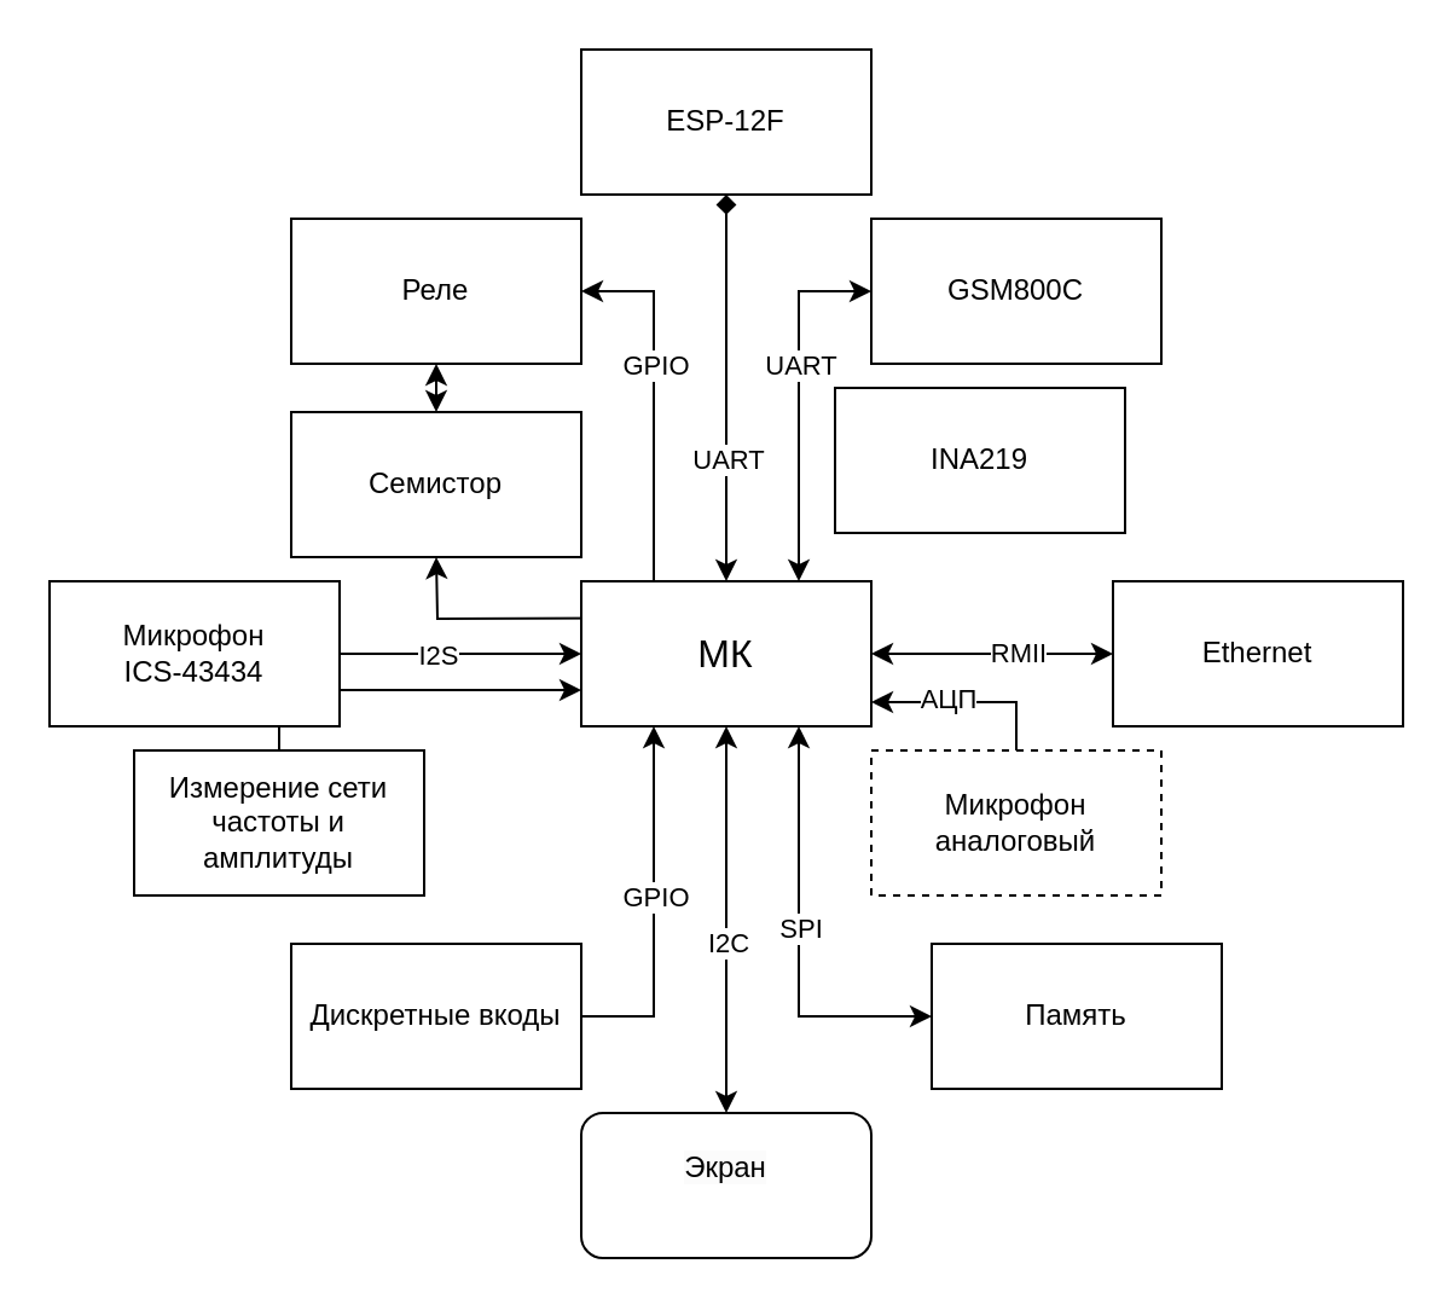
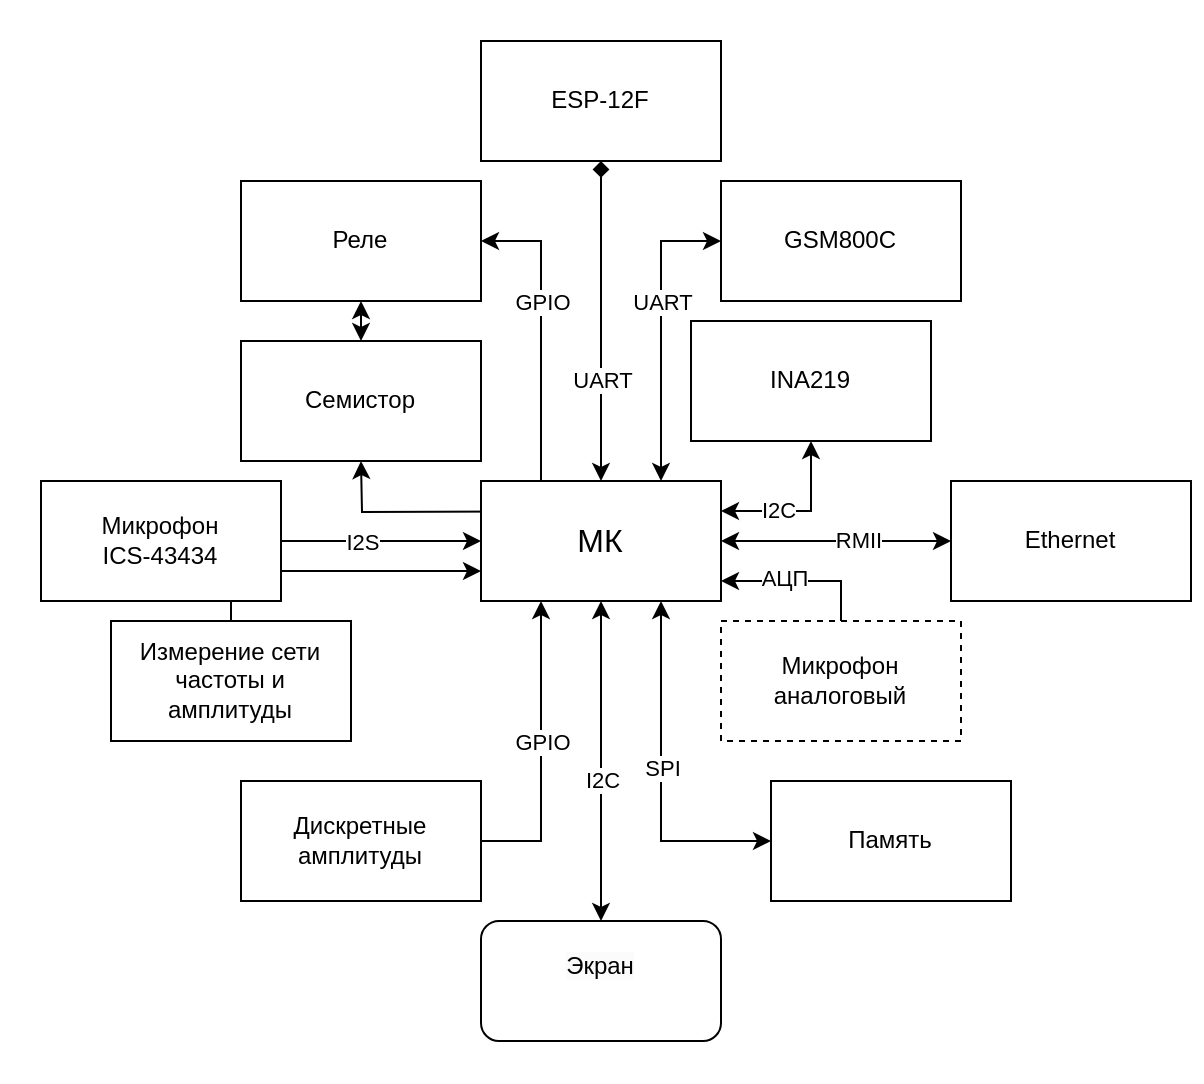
  <mxCell id="0" />
  <mxCell id="1" parent="0" />
  <mxCell id="2" style="edgeStyle=orthogonalEdgeStyle;rounded=0;orthogonalLoop=1;jettySize=auto;html=1;exitX=0.75;exitY=0;exitDx=0;exitDy=0;startArrow=classic;startFill=1;" parent="1" source="13" edge="1"><mxGeometry relative="1" as="geometry"><mxPoint x="360" y="120" as="targetPoint" /><Array as="points"><mxPoint x="330" y="120" /></Array></mxGeometry></mxCell>
  <mxCell id="3" value="UART" style="edgeLabel;html=1;align=center;verticalAlign=middle;resizable=0;points=[];" parent="2" vertex="1" connectable="0"><mxGeometry x="0.196" relative="1" as="geometry"><mxPoint as="offset" /></mxGeometry></mxCell>
  <mxCell id="4" style="edgeStyle=orthogonalEdgeStyle;rounded=0;orthogonalLoop=1;jettySize=auto;html=1;exitX=0.5;exitY=0;exitDx=0;exitDy=0;entryX=0.5;entryY=1;entryDx=0;entryDy=0;startArrow=classic;startFill=1;endArrow=diamond;" parent="1" source="13" target="21" edge="1"><mxGeometry relative="1" as="geometry"><mxPoint x="300.286" y="90" as="targetPoint" /></mxGeometry></mxCell>
  <mxCell id="5" value="UART" style="edgeLabel;html=1;align=center;verticalAlign=middle;resizable=0;points=[];" parent="4" vertex="1" connectable="0"><mxGeometry x="-0.364" relative="1" as="geometry"><mxPoint as="offset" /></mxGeometry></mxCell>
  <mxCell id="6" style="edgeStyle=orthogonalEdgeStyle;rounded=0;orthogonalLoop=1;jettySize=auto;html=1;exitX=0;exitY=0.25;exitDx=0;exitDy=0;" parent="1" edge="1"><mxGeometry relative="1" as="geometry"><mxPoint x="180" y="230" as="targetPoint" /><mxPoint x="320" y="255" as="sourcePoint" /></mxGeometry></mxCell>
  <mxCell id="7" style="edgeStyle=orthogonalEdgeStyle;rounded=0;orthogonalLoop=1;jettySize=auto;html=1;exitX=0;exitY=0.75;exitDx=0;exitDy=0;startArrow=classic;startFill=1;endArrow=none;" parent="1" source="13" target="26" edge="1"><mxGeometry relative="1" as="geometry"><mxPoint x="180" y="310" as="targetPoint" /></mxGeometry></mxCell>
  <mxCell id="8" value="АЦП" style="edgeLabel;html=1;align=center;verticalAlign=middle;resizable=0;points=[];" parent="7" vertex="1" connectable="0"><mxGeometry x="0.653" y="-1" relative="1" as="geometry"><mxPoint as="offset" /></mxGeometry></mxCell>
+ <mxCell id="9" style="edgeStyle=orthogonalEdgeStyle;rounded=0;orthogonalLoop=1;jettySize=auto;html=1;exitX=1;exitY=0.25;exitDx=0;exitDy=0;entryX=0.5;entryY=1;entryDx=0;entryDy=0;startArrow=classic;startFill=1;" parent="1" source="13" target="24" edge="1"><mxGeometry relative="1" as="geometry" /></mxCell>
+ <mxCell id="10" value="I2C" style="edgeLabel;html=1;align=center;verticalAlign=middle;resizable=0;points=[];" parent="9" vertex="1" connectable="0"><mxGeometry x="-0.295" y="1" relative="1" as="geometry"><mxPoint as="offset" /></mxGeometry></mxCell>
  <mxCell id="11" style="edgeStyle=orthogonalEdgeStyle;rounded=0;orthogonalLoop=1;jettySize=auto;html=1;entryX=0;entryY=0.5;entryDx=0;entryDy=0;startArrow=classic;startFill=1;" parent="1" source="13" target="25" edge="1"><mxGeometry relative="1" as="geometry" /></mxCell>
  <mxCell id="12" value="RMII" style="edgeLabel;html=1;align=center;verticalAlign=middle;resizable=0;points=[];" parent="11" vertex="1" connectable="0"><mxGeometry x="0.19" y="1" relative="1" as="geometry"><mxPoint as="offset" /></mxGeometry></mxCell>
  <mxCell id="13" value="&lt;font size=&quot;3&quot;&gt;МК&lt;/font&gt;" style="rounded=0;whiteSpace=wrap;html=1;" parent="1" vertex="1"><mxGeometry x="240" y="240" width="120" height="60" as="geometry" /></mxCell>
  <mxCell id="14" style="edgeStyle=orthogonalEdgeStyle;rounded=0;orthogonalLoop=1;jettySize=auto;html=1;exitX=1;exitY=0.5;exitDx=0;exitDy=0;entryX=0;entryY=0.5;entryDx=0;entryDy=0;" parent="1" source="16" target="13" edge="1"><mxGeometry relative="1" as="geometry" /></mxCell>
  <mxCell id="15" value="I2S" style="edgeLabel;html=1;align=center;verticalAlign=middle;resizable=0;points=[];" parent="14" vertex="1" connectable="0"><mxGeometry x="-0.191" relative="1" as="geometry"><mxPoint as="offset" /></mxGeometry></mxCell>
  <mxCell id="16" value="Микрофон&lt;br&gt;ICS-43434" style="rounded=0;whiteSpace=wrap;html=1;" parent="1" vertex="1"><mxGeometry x="20" y="240" width="120" height="60" as="geometry" /></mxCell>
  <mxCell id="17" value="Семистор" style="rounded=0;whiteSpace=wrap;html=1;" parent="1" vertex="1"><mxGeometry x="120" y="170" width="120" height="60" as="geometry" /></mxCell>
  <mxCell id="18" value="Реле" style="rounded=0;whiteSpace=wrap;html=1;" parent="1" vertex="1"><mxGeometry x="120" y="90" width="120" height="60" as="geometry" /></mxCell>
  <mxCell id="19" value="" style="endArrow=classic;html=1;rounded=0;exitX=0.25;exitY=0;exitDx=0;exitDy=0;entryX=1;entryY=0.5;entryDx=0;entryDy=0;" parent="1" source="13" target="18" edge="1"><mxGeometry width="50" height="50" relative="1" as="geometry"><mxPoint x="280" y="310" as="sourcePoint" /><mxPoint x="270" y="120" as="targetPoint" /><Array as="points"><mxPoint x="270" y="120" /></Array></mxGeometry></mxCell>
  <mxCell id="20" value="GPIO" style="edgeLabel;html=1;align=center;verticalAlign=middle;resizable=0;points=[];" parent="19" vertex="1" connectable="0"><mxGeometry x="0.196" relative="1" as="geometry"><mxPoint as="offset" /></mxGeometry></mxCell>
  <mxCell id="21" value="ESP-12F" style="rounded=0;whiteSpace=wrap;html=1;" parent="1" vertex="1"><mxGeometry x="240" y="20" width="120" height="60" as="geometry" /></mxCell>
  <mxCell id="22" value="" style="endArrow=classic;startArrow=classic;html=1;rounded=0;entryX=0.5;entryY=1;entryDx=0;entryDy=0;exitX=0.5;exitY=0;exitDx=0;exitDy=0;" parent="1" source="17" target="18" edge="1"><mxGeometry width="50" height="50" relative="1" as="geometry"><mxPoint x="-20" y="170" as="sourcePoint" /><mxPoint x="30" y="120" as="targetPoint" /></mxGeometry></mxCell>
  <mxCell id="23" value="GSM800C" style="rounded=0;whiteSpace=wrap;html=1;" parent="1" vertex="1"><mxGeometry x="360" y="90" width="120" height="60" as="geometry" /></mxCell>
  <mxCell id="24" value="INA219" style="rounded=0;whiteSpace=wrap;html=1;" parent="1" vertex="1"><mxGeometry x="345" y="160" width="120" height="60" as="geometry" /></mxCell>
- <mxCell id="25" value="Ethernet" style="rounded=0;whiteSpace=wrap;html=1;" parent="1" vertex="1"><mxGeometry x="460" y="240" width="120" height="60" as="geometry" /></mxCell>
+ <mxCell id="25" value="Ethernet" style="rounded=0;whiteSpace=wrap;html=1;" parent="1" vertex="1"><mxGeometry x="475" y="240" width="120" height="60" as="geometry" /></mxCell>
  <mxCell id="26" value="Измерение сети частоты и амплитуды" style="rounded=0;whiteSpace=wrap;html=1;" parent="1" vertex="1"><mxGeometry x="55" y="310" width="120" height="60" as="geometry" /></mxCell>
  <mxCell id="27" style="edgeStyle=orthogonalEdgeStyle;rounded=0;orthogonalLoop=1;jettySize=auto;html=1;entryX=0.5;entryY=1;entryDx=0;entryDy=0;startArrow=classic;startFill=1;" parent="1" source="29" target="13" edge="1"><mxGeometry relative="1" as="geometry" /></mxCell>
  <mxCell id="28" value="I2C" style="edgeLabel;html=1;align=center;verticalAlign=middle;resizable=0;points=[];" parent="27" vertex="1" connectable="0"><mxGeometry x="-0.118" relative="1" as="geometry"><mxPoint as="offset" /></mxGeometry></mxCell>
  <mxCell id="29" value="&#10;&lt;span style=&quot;color: rgb(0, 0, 0); font-family: Helvetica; font-size: 12px; font-style: normal; font-variant-ligatures: normal; font-variant-caps: normal; font-weight: 400; letter-spacing: normal; orphans: 2; text-align: center; text-indent: 0px; text-transform: none; widows: 2; word-spacing: 0px; -webkit-text-stroke-width: 0px; white-space: normal; background-color: rgb(251, 251, 251); text-decoration-thickness: initial; text-decoration-style: initial; text-decoration-color: initial; display: inline !important; float: none;&quot;&gt;Экран&lt;/span&gt;&#10;&#10;" style="whiteSpace=wrap;html=1;rounded=1;" parent="1" vertex="1"><mxGeometry x="240" y="460" width="120" height="60" as="geometry" /></mxCell>
  <mxCell id="30" value="Микрофон аналоговый" style="rounded=0;whiteSpace=wrap;html=1;dashed=1;" parent="1" vertex="1"><mxGeometry x="360" y="310" width="120" height="60" as="geometry" /></mxCell>
  <mxCell id="31" style="edgeStyle=orthogonalEdgeStyle;rounded=0;orthogonalLoop=1;jettySize=auto;html=1;exitX=0.5;exitY=0;exitDx=0;exitDy=0;entryX=1;entryY=0.833;entryDx=0;entryDy=0;entryPerimeter=0;" parent="1" source="30" target="13" edge="1"><mxGeometry relative="1" as="geometry" /></mxCell>
  <mxCell id="32" value="АЦП" style="edgeLabel;html=1;align=center;verticalAlign=middle;resizable=0;points=[];" parent="31" vertex="1" connectable="0"><mxGeometry x="0.227" y="-1" relative="1" as="geometry"><mxPoint as="offset" /></mxGeometry></mxCell>
  <mxCell id="33" style="edgeStyle=orthogonalEdgeStyle;rounded=0;orthogonalLoop=1;jettySize=auto;html=1;exitX=0;exitY=0.5;exitDx=0;exitDy=0;entryX=0.75;entryY=1;entryDx=0;entryDy=0;startArrow=classic;startFill=1;" parent="1" source="35" target="13" edge="1"><mxGeometry relative="1" as="geometry" /></mxCell>
  <mxCell id="34" value="SPI" style="edgeLabel;html=1;align=center;verticalAlign=middle;resizable=0;points=[];" parent="33" vertex="1" connectable="0"><mxGeometry x="0.057" relative="1" as="geometry"><mxPoint as="offset" /></mxGeometry></mxCell>
  <mxCell id="35" value="Память" style="rounded=0;whiteSpace=wrap;html=1;" parent="1" vertex="1"><mxGeometry x="385" y="390" width="120" height="60" as="geometry" /></mxCell>
  <mxCell id="36" style="edgeStyle=orthogonalEdgeStyle;rounded=0;orthogonalLoop=1;jettySize=auto;html=1;entryX=0.25;entryY=1;entryDx=0;entryDy=0;" parent="1" source="38" target="13" edge="1"><mxGeometry relative="1" as="geometry"><Array as="points"><mxPoint x="270" y="420" /></Array></mxGeometry></mxCell>
  <mxCell id="37" value="GPIO" style="edgeLabel;html=1;align=center;verticalAlign=middle;resizable=0;points=[];" parent="36" vertex="1" connectable="0"><mxGeometry x="0.066" relative="1" as="geometry"><mxPoint as="offset" /></mxGeometry></mxCell>
- <mxCell id="38" value="Дискретные вкоды" style="rounded=0;whiteSpace=wrap;html=1;" parent="1" vertex="1"><mxGeometry x="120" y="390" width="120" height="60" as="geometry" /></mxCell>
+ <mxCell id="38" value="Дискретные амплитуды" style="rounded=0;whiteSpace=wrap;html=1;" parent="1" vertex="1"><mxGeometry x="120" y="390" width="120" height="60" as="geometry" /></mxCell>
